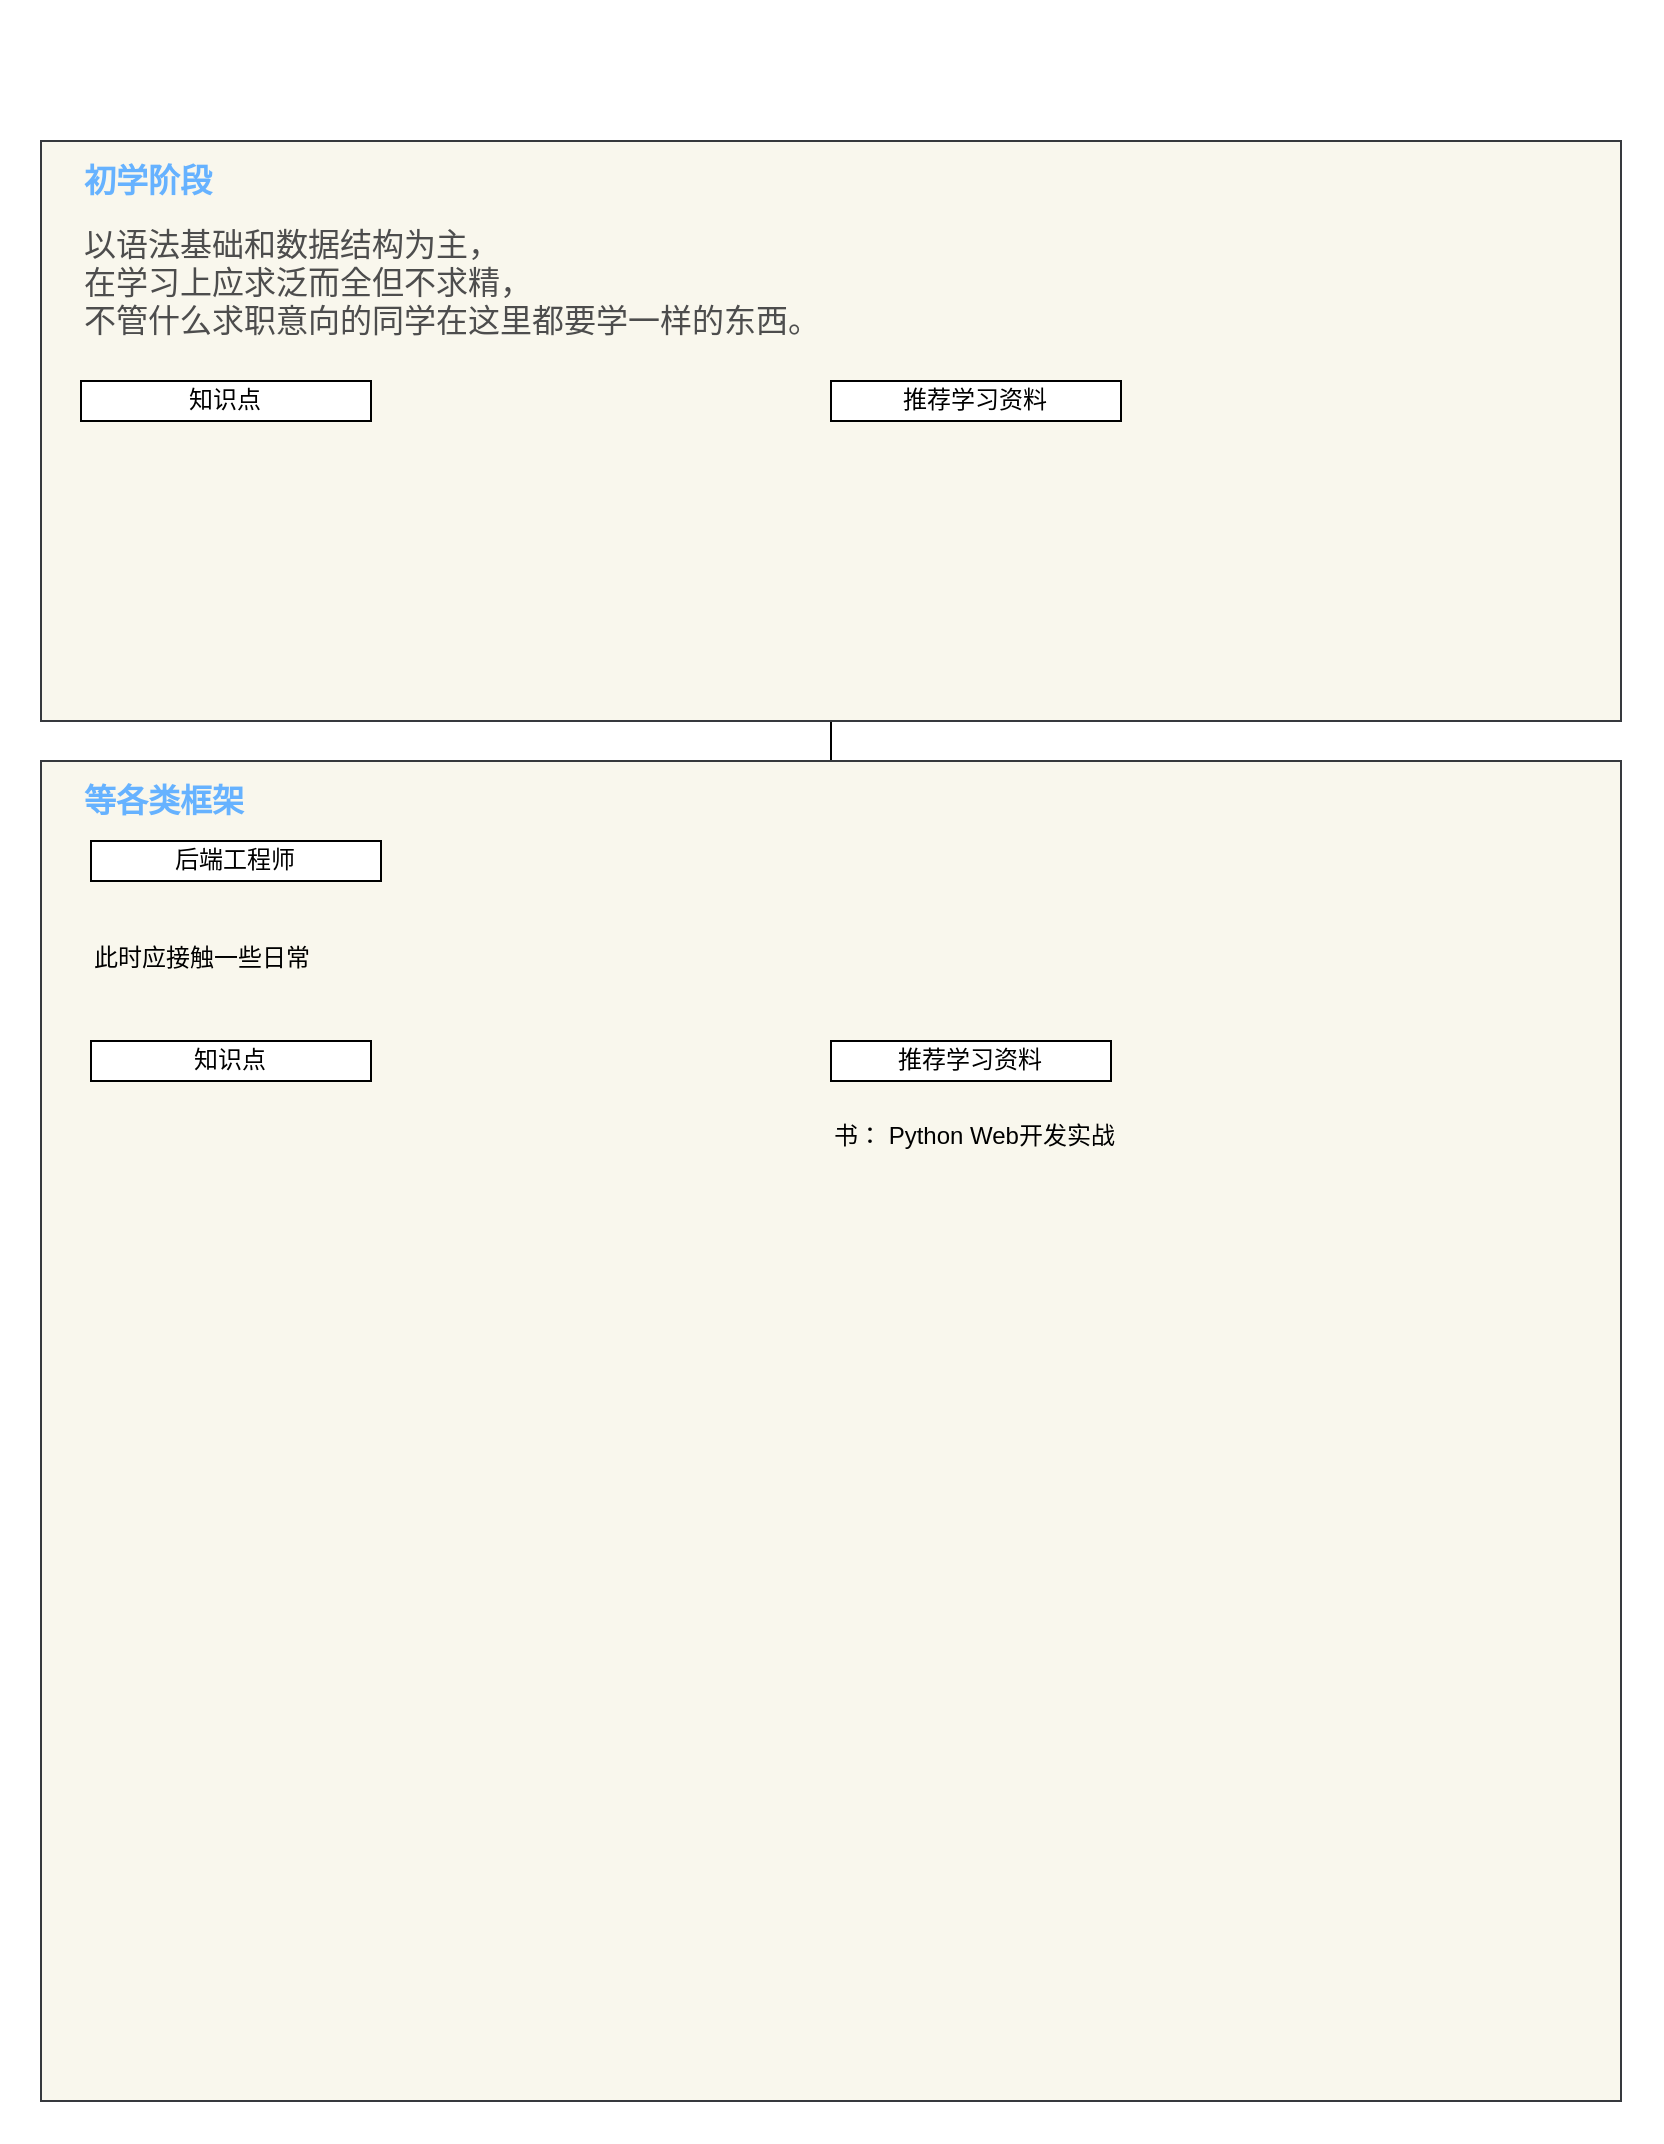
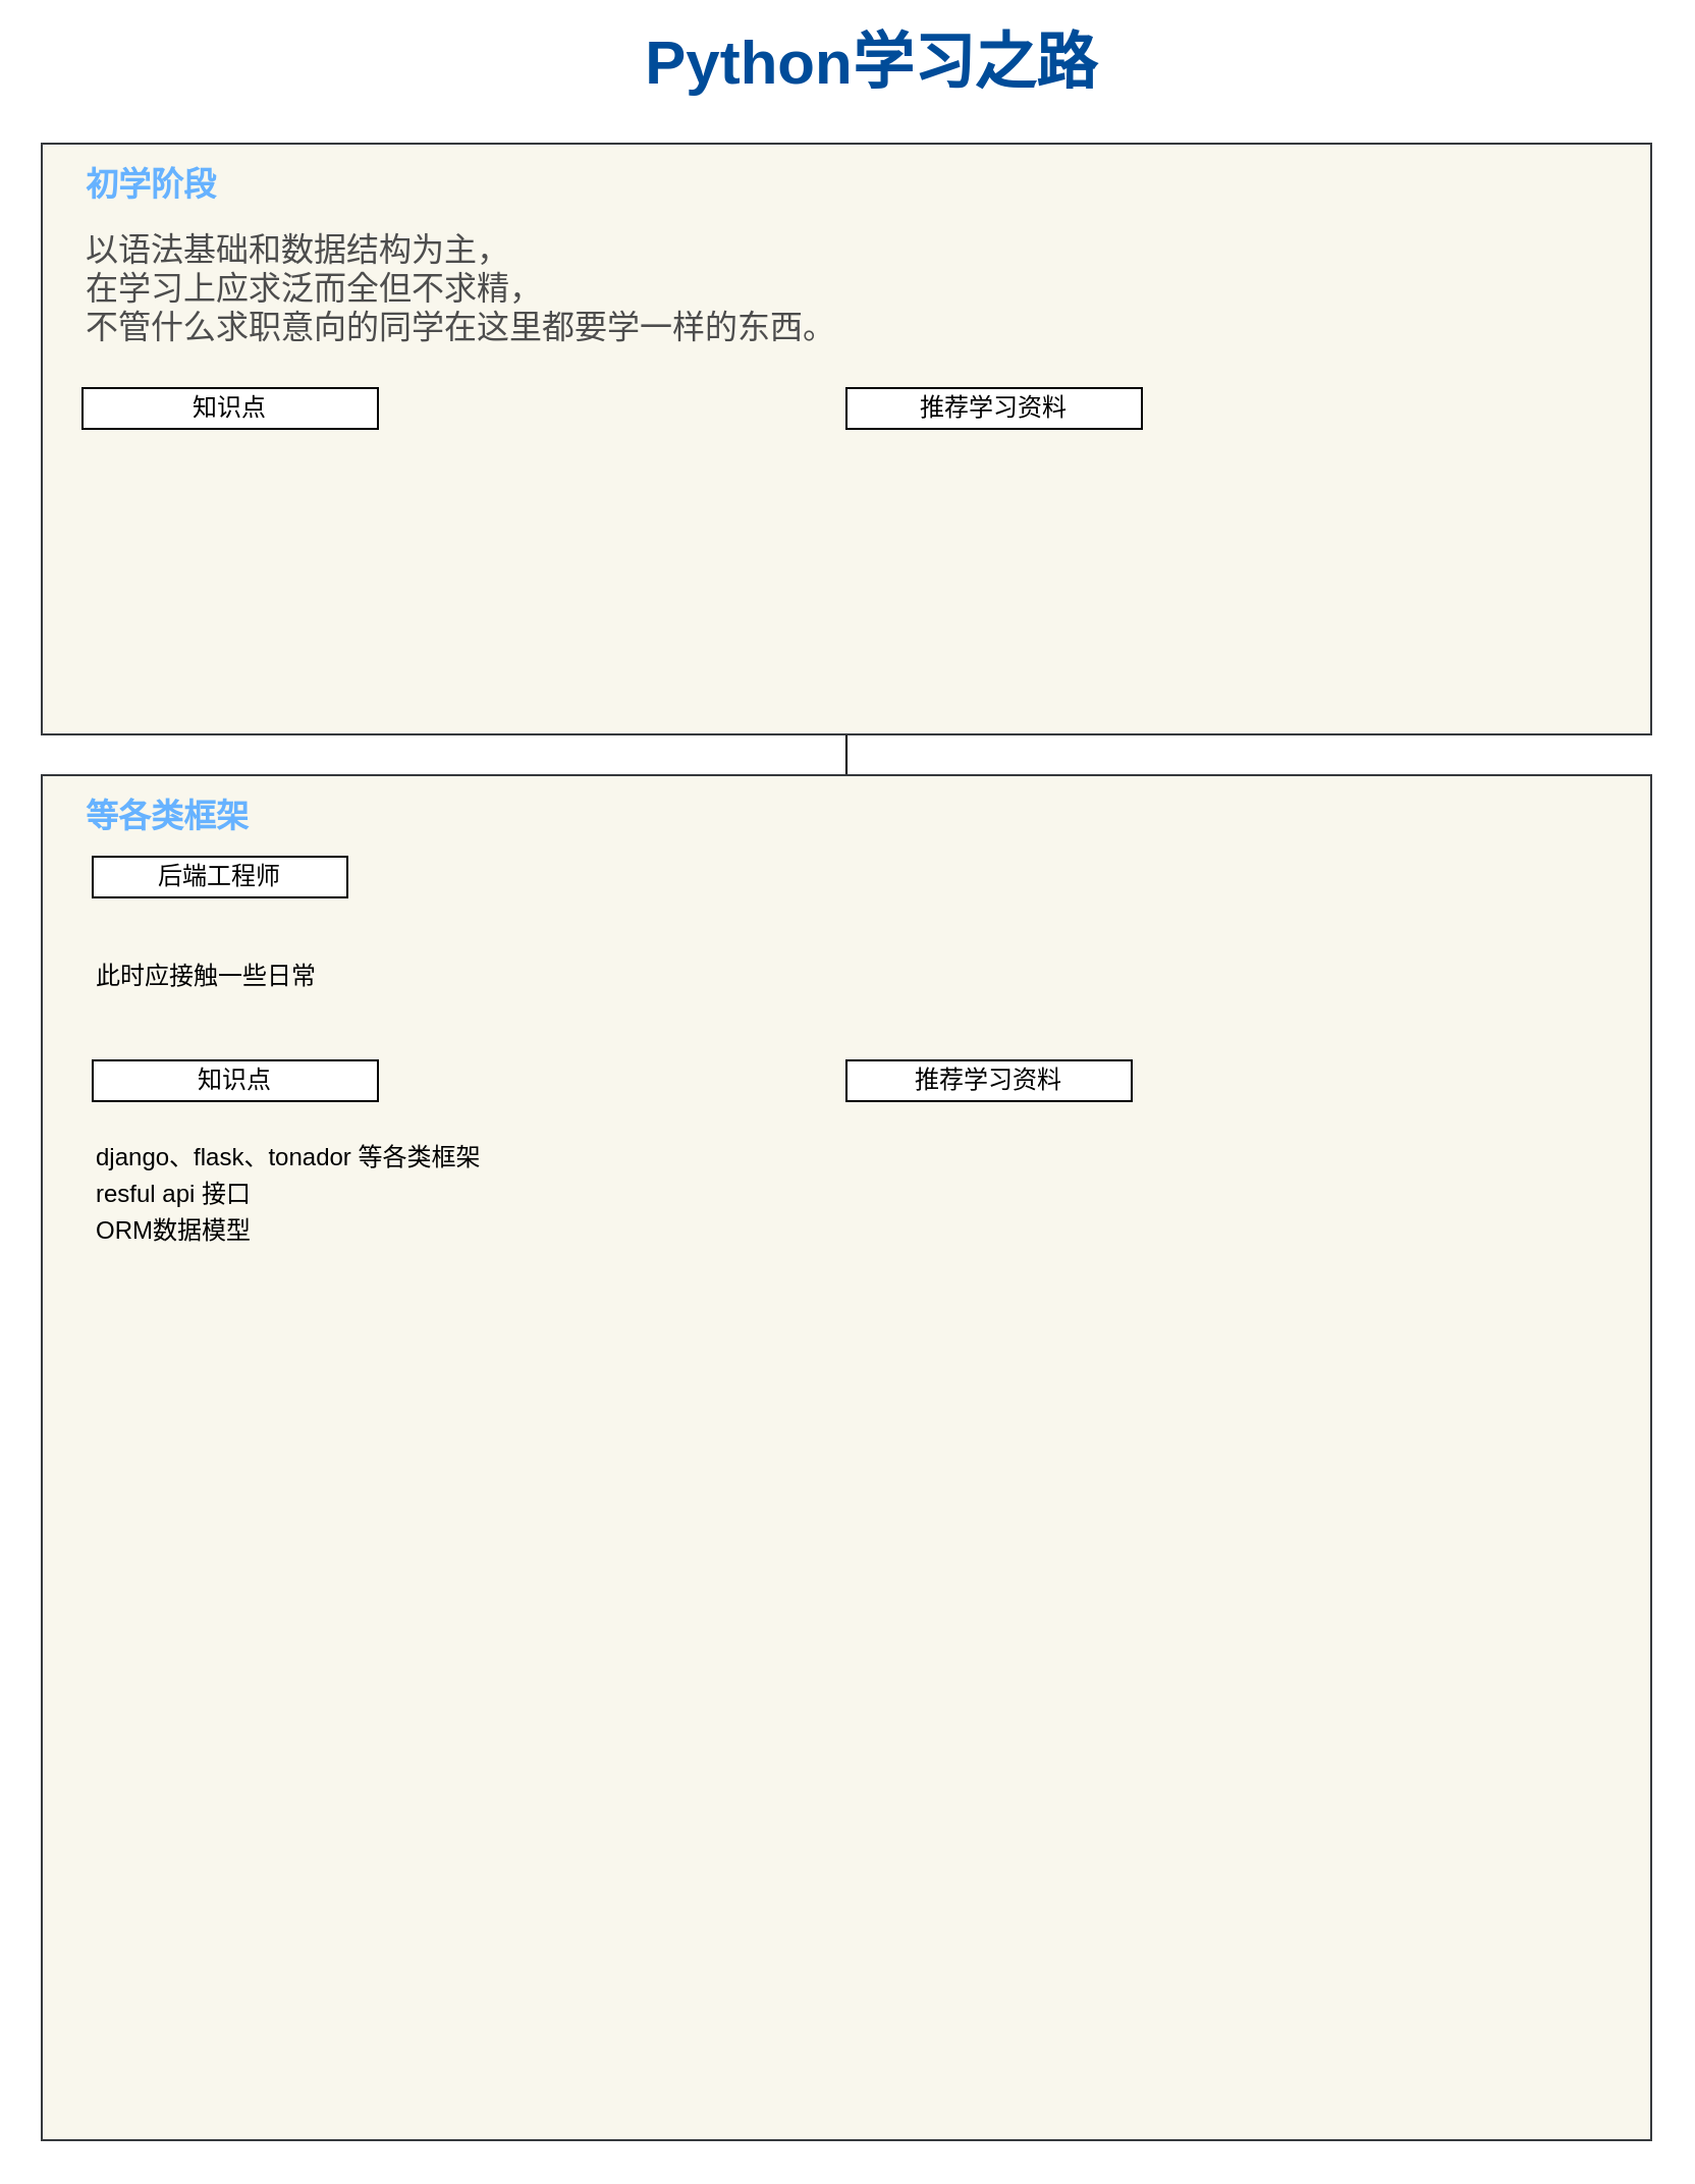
  <mxCell id="0" />
  <mxCell id="1" parent="0" />
  <mxCell id="2" value="" style="edgeStyle=orthogonalEdgeStyle;rounded=0;orthogonalLoop=1;jettySize=auto;html=1;" edge="1" parent="1" source="3" target="14"><mxGeometry relative="1" as="geometry" /></mxCell>
  <mxCell id="3" value="" style="rounded=0;whiteSpace=wrap;html=1;fillColor=#f9f7ed;strokeColor=#36393d;" vertex="1" parent="1"><mxGeometry x="20" y="70" width="790" height="290" as="geometry" /></mxCell>
  <mxCell id="4" value="初学阶段" style="text;html=1;align=left;verticalAlign=middle;whiteSpace=wrap;rounded=0;fontSize=16;fontStyle=1;fontColor=#66B2FF;" vertex="1" parent="1"><mxGeometry x="40" y="80" width="140" height="20" as="geometry" /></mxCell>
+ <mxCell id="5" value="&lt;font size=&quot;1&quot; color=&quot;#004C99&quot;&gt;&lt;b style=&quot;font-size: 30px&quot;&gt;Python学习之路&lt;/b&gt;&lt;/font&gt;" style="text;html=1;strokeColor=none;fillColor=none;align=center;verticalAlign=middle;whiteSpace=wrap;rounded=0;" vertex="1" parent="1"><mxGeometry x="250" y="20" width="355" height="20" as="geometry" /></mxCell>
  <mxCell id="6" value="&lt;p style=&quot;line-height: 120%&quot;&gt;以语法基础和数据结构为主，&lt;br&gt;在学习上应求泛而全但不求精，&lt;br&gt;不管什么求职意向的同学在这里都要学一样的东西。&lt;/p&gt;" style="text;fillColor=none;align=left;verticalAlign=top;whiteSpace=wrap;rounded=0;fontSize=16;horizontal=1;labelPosition=center;verticalLabelPosition=middle;spacing=2;fontColor=#4D4D4D;labelBackgroundColor=none;spacingTop=0;fontStyle=0;html=1;" vertex="1" parent="1"><mxGeometry x="40" y="90" width="400" height="100" as="geometry" /></mxCell>
  <mxCell id="7" value="知识点" style="rounded=0;whiteSpace=wrap;html=1;" vertex="1" parent="1"><mxGeometry x="40" y="190" width="145" height="20" as="geometry" /></mxCell>
  <mxCell id="8" value="" style="rounded=0;whiteSpace=wrap;html=1;fillColor=#f9f7ed;strokeColor=#36393d;" vertex="1" parent="1"><mxGeometry x="20" y="380" width="790" height="670" as="geometry" /></mxCell>
  <mxCell id="9" value="等各类框架" style="text;html=1;align=left;verticalAlign=middle;whiteSpace=wrap;rounded=0;fontSize=16;fontStyle=1;fontColor=#66B2FF;" vertex="1" parent="1"><mxGeometry x="40" y="390" width="140" height="20" as="geometry" /></mxCell>
  <mxCell id="10" value="推荐学习资料" style="rounded=0;whiteSpace=wrap;html=1;" vertex="1" parent="1"><mxGeometry x="415" y="190" width="145" height="20" as="geometry" /></mxCell>
  <mxCell id="11" value="推荐学习资料" style="rounded=0;whiteSpace=wrap;html=1;" vertex="1" parent="1"><mxGeometry x="415" y="520" width="140" height="20" as="geometry" /></mxCell>
- <mxCell id="12" value="后端工程师" style="rounded=0;whiteSpace=wrap;html=1;" vertex="1" parent="1"><mxGeometry x="45" y="420" width="145" height="20" as="geometry" /></mxCell>
+ <mxCell id="12" value="后端工程师" style="rounded=0;whiteSpace=wrap;html=1;" vertex="1" parent="1"><mxGeometry x="45" y="420" width="125" height="20" as="geometry" /></mxCell>
  <mxCell id="13" value="知识点" style="rounded=0;whiteSpace=wrap;html=1;" vertex="1" parent="1"><mxGeometry x="45" y="520" width="140" height="20" as="geometry" /></mxCell>
  <mxCell id="14" value="此时应接触一些日常" style="text;html=1;strokeColor=none;fillColor=none;align=left;verticalAlign=top;whiteSpace=wrap;rounded=0;" vertex="1" parent="1"><mxGeometry x="45" y="465" width="375" height="40" as="geometry" /></mxCell>
- <mxCell id="16" value="&lt;p style=&quot;line-height: 150%&quot;&gt;书： Python Web开发实战 &lt;br&gt;&lt;/p&gt;" style="text;strokeColor=none;fillColor=none;align=left;verticalAlign=top;whiteSpace=wrap;rounded=0;html=1;" vertex="1" parent="1"><mxGeometry x="415" y="540" width="145" height="50" as="geometry" /></mxCell>
+ <mxCell id="15" value="&lt;p style=&quot;line-height: 150%&quot;&gt;django、flask、tonador 等各类框架&lt;br&gt;resful api 接口&lt;br&gt;ORM数据模型&lt;br&gt;&lt;br&gt;&lt;br&gt;&lt;br&gt;&lt;/p&gt;" style="text;strokeColor=none;fillColor=none;align=left;verticalAlign=top;whiteSpace=wrap;rounded=0;html=1;" vertex="1" parent="1"><mxGeometry x="45" y="540" width="245" height="100" as="geometry" /></mxCell>
